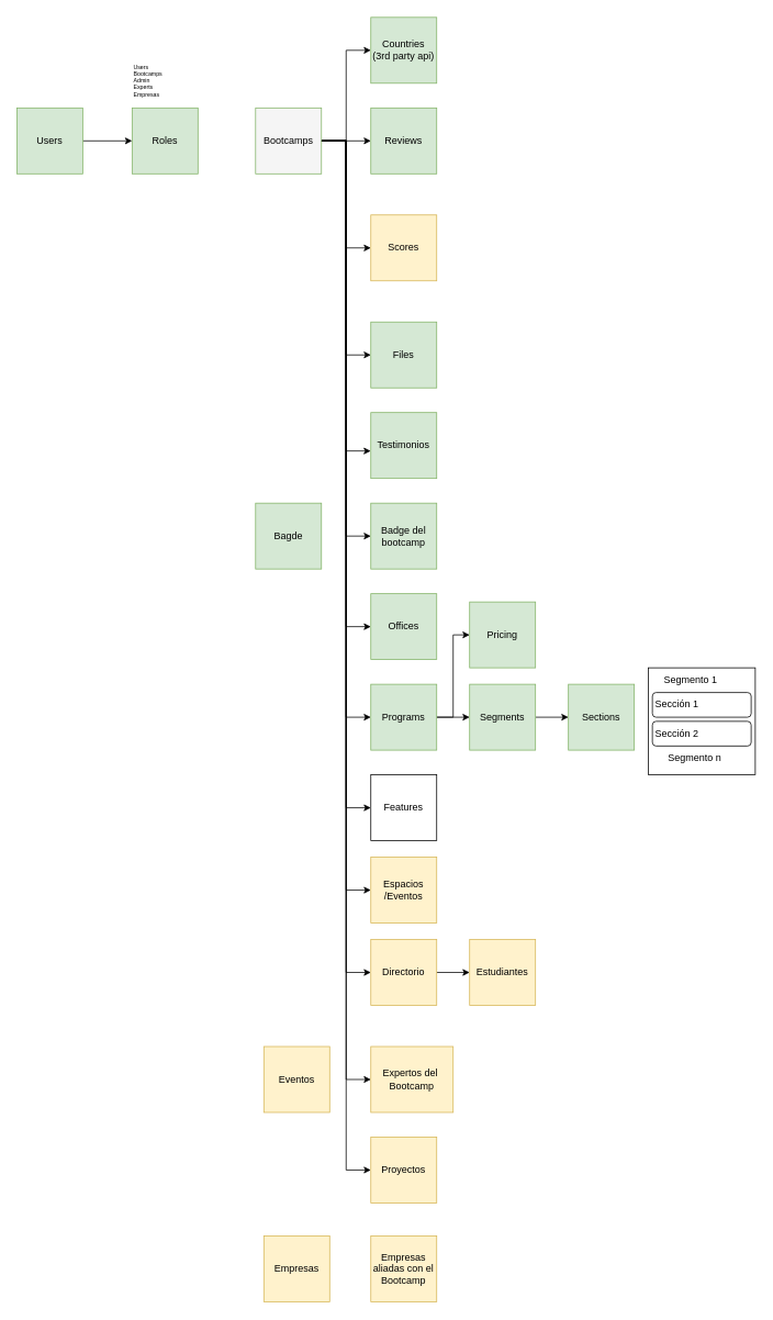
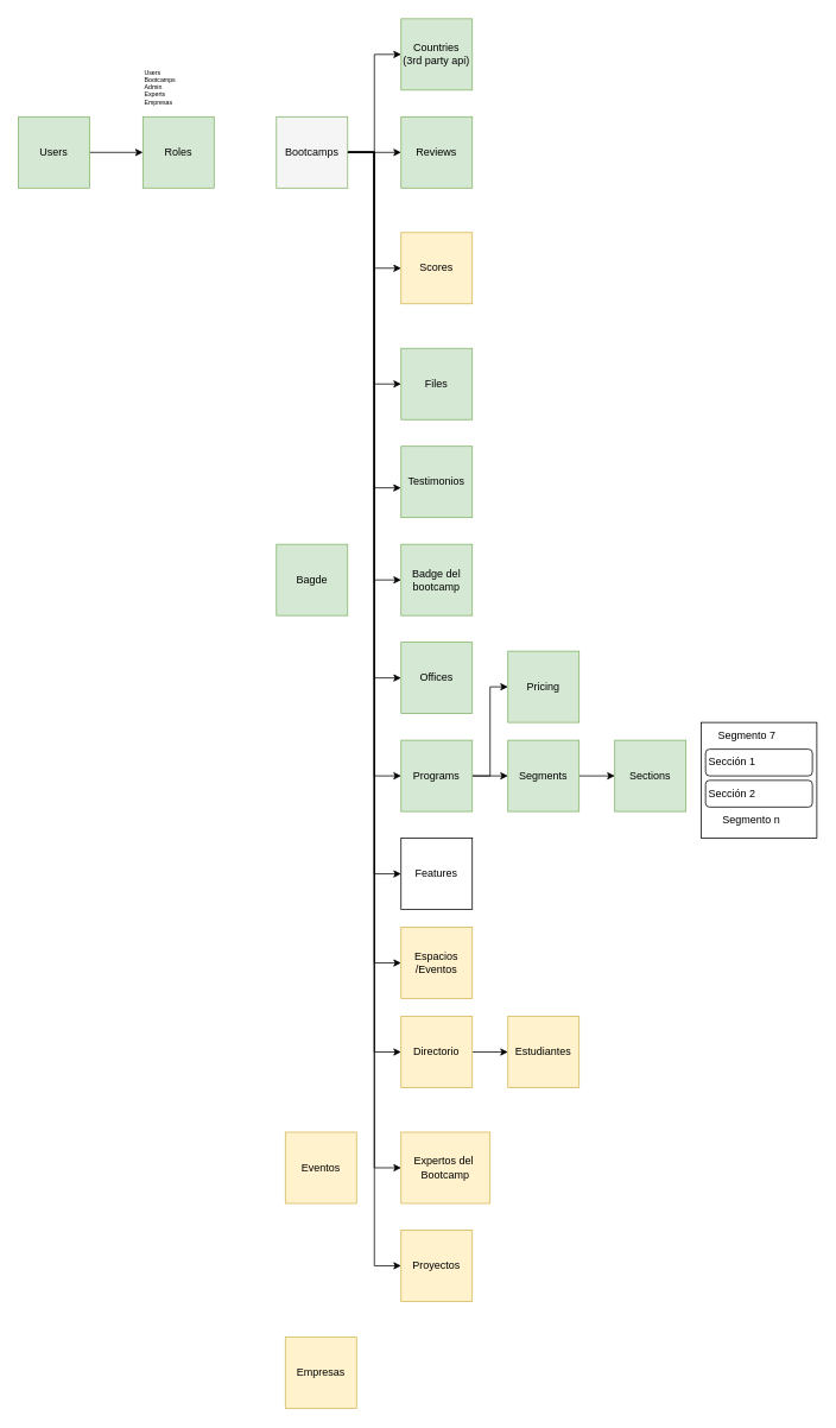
  <mxCell id="0" />
  <mxCell id="1" parent="0" />
  <mxCell id="2" style="edgeStyle=orthogonalEdgeStyle;rounded=0;orthogonalLoop=1;jettySize=auto;html=1;" parent="1" source="3" target="17" edge="1"><mxGeometry relative="1" as="geometry" /></mxCell>
  <mxCell id="3" value="Users" style="whiteSpace=wrap;html=1;aspect=fixed;fillColor=#d5e8d4;strokeColor=#82b366;" parent="1" vertex="1"><mxGeometry x="20" y="130" width="80" height="80" as="geometry" /></mxCell>
  <mxCell id="4" style="edgeStyle=orthogonalEdgeStyle;rounded=0;orthogonalLoop=1;jettySize=auto;html=1;entryX=0;entryY=0.5;entryDx=0;entryDy=0;" parent="1" source="16" target="18" edge="1"><mxGeometry relative="1" as="geometry" /></mxCell>
  <mxCell id="5" style="edgeStyle=orthogonalEdgeStyle;rounded=0;orthogonalLoop=1;jettySize=auto;html=1;entryX=0;entryY=0.5;entryDx=0;entryDy=0;" parent="1" source="16" target="19" edge="1"><mxGeometry relative="1" as="geometry" /></mxCell>
  <mxCell id="6" style="edgeStyle=orthogonalEdgeStyle;rounded=0;orthogonalLoop=1;jettySize=auto;html=1;entryX=0;entryY=0.5;entryDx=0;entryDy=0;" parent="1" source="16" target="20" edge="1"><mxGeometry relative="1" as="geometry" /></mxCell>
  <mxCell id="7" style="edgeStyle=orthogonalEdgeStyle;rounded=0;orthogonalLoop=1;jettySize=auto;html=1;entryX=0;entryY=0.5;entryDx=0;entryDy=0;" parent="1" source="16" target="23" edge="1"><mxGeometry relative="1" as="geometry" /></mxCell>
  <mxCell id="8" style="edgeStyle=orthogonalEdgeStyle;rounded=0;orthogonalLoop=1;jettySize=auto;html=1;entryX=0;entryY=0.5;entryDx=0;entryDy=0;" parent="1" source="16" target="25" edge="1"><mxGeometry relative="1" as="geometry" /></mxCell>
  <mxCell id="9" style="edgeStyle=orthogonalEdgeStyle;rounded=0;orthogonalLoop=1;jettySize=auto;html=1;entryX=0;entryY=0.5;entryDx=0;entryDy=0;" parent="1" source="16" target="28" edge="1"><mxGeometry relative="1" as="geometry" /></mxCell>
  <mxCell id="10" style="edgeStyle=orthogonalEdgeStyle;rounded=0;orthogonalLoop=1;jettySize=auto;html=1;entryX=0;entryY=0.5;entryDx=0;entryDy=0;" parent="1" source="16" target="31" edge="1"><mxGeometry relative="1" as="geometry" /></mxCell>
  <mxCell id="11" style="edgeStyle=orthogonalEdgeStyle;rounded=0;orthogonalLoop=1;jettySize=auto;html=1;entryX=0;entryY=0.5;entryDx=0;entryDy=0;" parent="1" source="16" target="33" edge="1"><mxGeometry relative="1" as="geometry" /></mxCell>
  <mxCell id="12" style="edgeStyle=orthogonalEdgeStyle;rounded=0;orthogonalLoop=1;jettySize=auto;html=1;entryX=0;entryY=0.5;entryDx=0;entryDy=0;" parent="1" source="16" target="37" edge="1"><mxGeometry relative="1" as="geometry" /></mxCell>
  <mxCell id="13" style="edgeStyle=orthogonalEdgeStyle;rounded=0;orthogonalLoop=1;jettySize=auto;html=1;entryX=0;entryY=0.5;entryDx=0;entryDy=0;" parent="1" source="16" target="38" edge="1"><mxGeometry relative="1" as="geometry" /></mxCell>
  <mxCell id="14" style="edgeStyle=orthogonalEdgeStyle;rounded=0;orthogonalLoop=1;jettySize=auto;html=1;entryX=0;entryY=0.5;entryDx=0;entryDy=0;" edge="1" parent="1" source="16" target="41"><mxGeometry relative="1" as="geometry" /></mxCell>
  <mxCell id="15" style="edgeStyle=orthogonalEdgeStyle;rounded=0;orthogonalLoop=1;jettySize=auto;html=1;entryX=0;entryY=0.5;entryDx=0;entryDy=0;" edge="1" parent="1" source="16" target="52"><mxGeometry relative="1" as="geometry" /></mxCell>
  <mxCell id="16" value="Bootcamps" style="whiteSpace=wrap;html=1;aspect=fixed;fillColor=#f5f5f5;strokeColor=#82b366;" parent="1" vertex="1"><mxGeometry x="310" y="130" width="80" height="80" as="geometry" /></mxCell>
  <mxCell id="17" value="Roles" style="whiteSpace=wrap;html=1;aspect=fixed;fillColor=#d5e8d4;strokeColor=#82b366;" parent="1" vertex="1"><mxGeometry x="160" y="130" width="80" height="80" as="geometry" /></mxCell>
  <mxCell id="18" value="Reviews" style="whiteSpace=wrap;html=1;aspect=fixed;fillColor=#d5e8d4;strokeColor=#82b366;" parent="1" vertex="1"><mxGeometry x="450" y="130" width="80" height="80" as="geometry" /></mxCell>
  <mxCell id="19" value="Scores" style="whiteSpace=wrap;html=1;aspect=fixed;fillColor=#fff2cc;strokeColor=#d6b656;" parent="1" vertex="1"><mxGeometry x="450" y="260" width="80" height="80" as="geometry" /></mxCell>
  <mxCell id="20" value="Files" style="whiteSpace=wrap;html=1;aspect=fixed;fillColor=#d5e8d4;strokeColor=#82b366;" parent="1" vertex="1"><mxGeometry x="450" y="390" width="80" height="80" as="geometry" /></mxCell>
  <mxCell id="21" value="Testimonios" style="whiteSpace=wrap;html=1;aspect=fixed;fillColor=#d5e8d4;strokeColor=#82b366;" parent="1" vertex="1"><mxGeometry x="450" y="500" width="80" height="80" as="geometry" /></mxCell>
  <mxCell id="22" style="edgeStyle=orthogonalEdgeStyle;rounded=0;orthogonalLoop=1;jettySize=auto;html=1;entryX=-0.002;entryY=0.583;entryDx=0;entryDy=0;entryPerimeter=0;" parent="1" source="16" target="21" edge="1"><mxGeometry relative="1" as="geometry" /></mxCell>
  <mxCell id="23" value="Badge del bootcamp" style="whiteSpace=wrap;html=1;aspect=fixed;fillColor=#d5e8d4;strokeColor=#82b366;" parent="1" vertex="1"><mxGeometry x="450" y="610" width="80" height="80" as="geometry" /></mxCell>
  <mxCell id="24" value="Bagde" style="whiteSpace=wrap;html=1;aspect=fixed;fillColor=#d5e8d4;strokeColor=#82b366;" parent="1" vertex="1"><mxGeometry x="310" y="610" width="80" height="80" as="geometry" /></mxCell>
  <mxCell id="25" value="Offices" style="whiteSpace=wrap;html=1;aspect=fixed;fillColor=#d5e8d4;strokeColor=#82b366;" parent="1" vertex="1"><mxGeometry x="450" y="720" width="80" height="80" as="geometry" /></mxCell>
  <mxCell id="26" style="edgeStyle=orthogonalEdgeStyle;rounded=0;orthogonalLoop=1;jettySize=auto;html=1;" parent="1" source="28" target="30" edge="1"><mxGeometry relative="1" as="geometry" /></mxCell>
  <mxCell id="27" style="edgeStyle=orthogonalEdgeStyle;rounded=0;orthogonalLoop=1;jettySize=auto;html=1;entryX=0;entryY=0.5;entryDx=0;entryDy=0;" edge="1" parent="1" source="28" target="51"><mxGeometry relative="1" as="geometry" /></mxCell>
  <mxCell id="28" value="Programs" style="whiteSpace=wrap;html=1;aspect=fixed;fillColor=#d5e8d4;strokeColor=#82b366;" parent="1" vertex="1"><mxGeometry x="450" y="830" width="80" height="80" as="geometry" /></mxCell>
  <mxCell id="29" style="edgeStyle=orthogonalEdgeStyle;rounded=0;orthogonalLoop=1;jettySize=auto;html=1;entryX=0;entryY=0.5;entryDx=0;entryDy=0;" edge="1" parent="1" source="30" target="50"><mxGeometry relative="1" as="geometry" /></mxCell>
  <mxCell id="30" value="Segments" style="whiteSpace=wrap;html=1;aspect=fixed;fillColor=#d5e8d4;strokeColor=#82b366;" parent="1" vertex="1"><mxGeometry x="570" y="830" width="80" height="80" as="geometry" /></mxCell>
  <mxCell id="31" value="Espacios&lt;br&gt;/Eventos" style="whiteSpace=wrap;html=1;aspect=fixed;fillColor=#fff2cc;strokeColor=#d6b656;" parent="1" vertex="1"><mxGeometry x="450" y="1040" width="80" height="80" as="geometry" /></mxCell>
  <mxCell id="32" style="edgeStyle=orthogonalEdgeStyle;rounded=0;orthogonalLoop=1;jettySize=auto;html=1;entryX=0;entryY=0.5;entryDx=0;entryDy=0;" parent="1" source="33" target="34" edge="1"><mxGeometry relative="1" as="geometry" /></mxCell>
  <mxCell id="33" value="Directorio" style="whiteSpace=wrap;html=1;aspect=fixed;fillColor=#fff2cc;strokeColor=#d6b656;" parent="1" vertex="1"><mxGeometry x="450" y="1140" width="80" height="80" as="geometry" /></mxCell>
  <mxCell id="34" value="Estudiantes" style="whiteSpace=wrap;html=1;aspect=fixed;fillColor=#fff2cc;strokeColor=#d6b656;" parent="1" vertex="1"><mxGeometry x="570" y="1140" width="80" height="80" as="geometry" /></mxCell>
  <mxCell id="35" value="Users&lt;br style=&quot;font-size: 7px;&quot;&gt;Bootcamps&lt;br style=&quot;font-size: 7px;&quot;&gt;Admin&lt;br style=&quot;font-size: 7px;&quot;&gt;Experts&lt;br&gt;Empresas" style="text;html=1;align=left;verticalAlign=top;resizable=0;points=[];autosize=1;strokeColor=none;fillColor=none;fontSize=7;" parent="1" vertex="1"><mxGeometry x="160" y="70" width="60" height="60" as="geometry" /></mxCell>
  <mxCell id="36" value="Eventos" style="whiteSpace=wrap;html=1;aspect=fixed;fillColor=#fff2cc;strokeColor=#d6b656;" parent="1" vertex="1"><mxGeometry x="320" y="1270" width="80" height="80" as="geometry" /></mxCell>
  <mxCell id="37" value="Expertos del&amp;nbsp;&lt;br&gt;Bootcamp" style="whiteSpace=wrap;html=1;aspect=fixed;fillColor=#fff2cc;strokeColor=#d6b656;" parent="1" vertex="1"><mxGeometry x="450" y="1270" width="100" height="80" as="geometry" /></mxCell>
  <mxCell id="38" value="Proyectos" style="whiteSpace=wrap;html=1;aspect=fixed;fillColor=#fff2cc;strokeColor=#d6b656;" parent="1" vertex="1"><mxGeometry x="450" y="1380" width="80" height="80" as="geometry" /></mxCell>
  <mxCell id="39" value="Empresas" style="whiteSpace=wrap;html=1;aspect=fixed;fillColor=#fff2cc;strokeColor=#d6b656;" parent="1" vertex="1"><mxGeometry x="320" y="1500" width="80" height="80" as="geometry" /></mxCell>
- <mxCell id="40" value="Empresas aliadas con el Bootcamp" style="whiteSpace=wrap;html=1;aspect=fixed;fillColor=#fff2cc;strokeColor=#d6b656;" parent="1" vertex="1"><mxGeometry x="450" y="1500" width="80" height="80" as="geometry" /></mxCell>
  <mxCell id="41" value="Countries&lt;br&gt;(3rd party api)" style="whiteSpace=wrap;html=1;aspect=fixed;fillColor=#d5e8d4;strokeColor=#82b366;" vertex="1" parent="1"><mxGeometry x="450" y="20" width="80" height="80" as="geometry" /></mxCell>
  <mxCell id="42" value="" style="group" vertex="1" connectable="0" parent="1"><mxGeometry x="787" y="810" width="130" height="130" as="geometry" /></mxCell>
  <mxCell id="43" value="" style="whiteSpace=wrap;html=1;aspect=fixed;" vertex="1" parent="42"><mxGeometry width="130" height="130" as="geometry" /></mxCell>
  <mxCell id="44" value="" style="rounded=1;whiteSpace=wrap;html=1;" vertex="1" parent="42"><mxGeometry x="5" y="30" width="120" height="30" as="geometry" /></mxCell>
  <mxCell id="45" value="" style="rounded=1;whiteSpace=wrap;html=1;" vertex="1" parent="42"><mxGeometry x="5" y="65" width="120" height="30" as="geometry" /></mxCell>
- <mxCell id="46" value="&amp;nbsp;Segmento 1" style="text;html=1;strokeColor=none;fillColor=none;align=center;verticalAlign=middle;whiteSpace=wrap;rounded=0;" vertex="1" parent="42"><mxGeometry width="100" height="30" as="geometry" /></mxCell>
+ <mxCell id="46" value="&amp;nbsp;Segmento 7" style="text;html=1;strokeColor=none;fillColor=none;align=center;verticalAlign=middle;whiteSpace=wrap;rounded=0;" vertex="1" parent="42"><mxGeometry width="100" height="30" as="geometry" /></mxCell>
  <mxCell id="47" value="Sección 1" style="text;html=1;strokeColor=none;fillColor=none;align=center;verticalAlign=middle;whiteSpace=wrap;rounded=0;" vertex="1" parent="42"><mxGeometry x="5" y="30" width="60" height="30" as="geometry" /></mxCell>
  <mxCell id="48" value="Sección 2" style="text;html=1;strokeColor=none;fillColor=none;align=center;verticalAlign=middle;whiteSpace=wrap;rounded=0;" vertex="1" parent="42"><mxGeometry x="5" y="65" width="60" height="30" as="geometry" /></mxCell>
  <mxCell id="49" value="&amp;nbsp;Segmento n" style="text;html=1;strokeColor=none;fillColor=none;align=center;verticalAlign=middle;whiteSpace=wrap;rounded=0;" vertex="1" parent="42"><mxGeometry x="5" y="95" width="100" height="30" as="geometry" /></mxCell>
  <mxCell id="50" value="Sections" style="whiteSpace=wrap;html=1;aspect=fixed;fillColor=#d5e8d4;strokeColor=#82b366;" vertex="1" parent="1"><mxGeometry x="690" y="830" width="80" height="80" as="geometry" /></mxCell>
  <mxCell id="51" value="Pricing" style="whiteSpace=wrap;html=1;aspect=fixed;fillColor=#d5e8d4;strokeColor=#82b366;" vertex="1" parent="1"><mxGeometry x="570" y="730" width="80" height="80" as="geometry" /></mxCell>
  <mxCell id="52" value="Features" style="whiteSpace=wrap;html=1;aspect=fixed;" vertex="1" parent="1"><mxGeometry x="450" y="940" width="80" height="80" as="geometry" /></mxCell>
